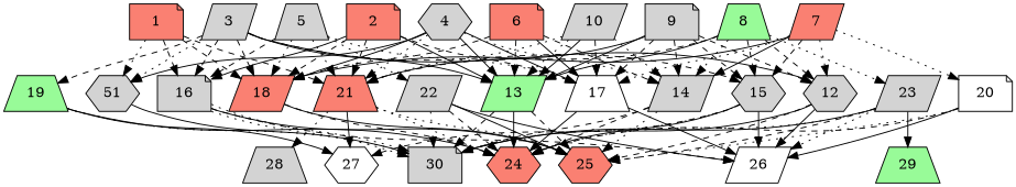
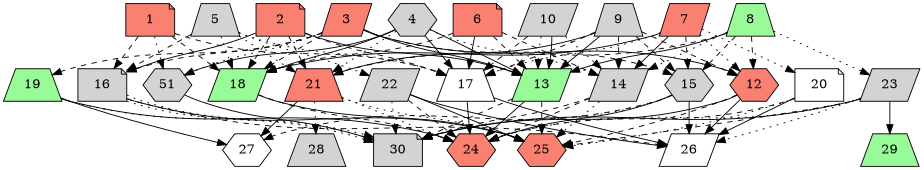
  digraph {
    node [alpha=0.19 fillcolor=lightgrey shape=parallelogram style=filled]
    edge [style=dashed]
    1 [alpha=0.15 expect_size=7080960 fillcolor=salmon shape=note]
    n2 [expect_size=8161280 label=51 shape=hexagon]
    16 [alpha=0.07 expect_size=44012544 shape=note]
    17 [alpha=0.04 expect_size=15884288 fillcolor=white shape=trapezium]
-   18 [alpha=0.10 expect_size=16496640 fillcolor=salmon]
+   18 [alpha=0.10 expect_size=16496640 fillcolor=palegreen]
    30 [alpha=0.12 expect_size=10684416 shape=note]
    25 [expect_size=8358912 fillcolor=salmon shape=hexagon]
    26 [alpha=0.01 expect_size=48899072 fillcolor=white]
    24 [alpha=0.10 expect_size=28706816 fillcolor=salmon shape=hexagon]
    2 [alpha=0.16 expect_size=18526208 fillcolor=salmon shape=note]
    13 [alpha=0.06 expect_size=34941952 fillcolor=palegreen]
    21 [alpha=0.14 expect_size=33107968 fillcolor=salmon shape=trapezium]
    27 [alpha=0.04 expect_size=18918400 fillcolor=white shape=hexagon]
    28 [alpha=0.14 expect_size=27785216 shape=trapezium]
-   3 [alpha=0.17 expect_size=8574976]
-   12 [alpha=0.13 expect_size=44297216 shape=hexagon]
+   3 [alpha=0.17 expect_size=8574976 fillcolor=salmon]
+   12 [alpha=0.13 expect_size=44297216 fillcolor=salmon shape=hexagon]
    15 [alpha=0.17 expect_size=26702848 shape=hexagon]
    19 [alpha=0.03 expect_size=10583040 fillcolor=palegreen shape=trapezium]
    4 [expect_size=49562624 shape=hexagon]
    14 [alpha=0.11 expect_size=28597248]
    5 [alpha=0.07 expect_size=47747072 shape=trapezium]
    22 [alpha=0.05 expect_size=31779840]
    6 [alpha=0.08 expect_size=34503680 fillcolor=salmon shape=note]
    7 [alpha=0.00 expect_size=7302144 fillcolor=salmon]
    20 [alpha=0.08 expect_size=48430080 fillcolor=white shape=note]
    8 [alpha=0.17 expect_size=21042176 fillcolor=palegreen shape=trapezium]
    23 [alpha=0.18 expect_size=15278080]
    29 [alpha=0.15 expect_size=50289664 fillcolor=palegreen shape=trapezium]
-   9 [alpha=0.16 expect_size=31621120 shape=note]
+   9 [alpha=0.16 expect_size=31621120 shape=trapezium]
    10 [alpha=0.14 expect_size=45572096]
    1 -> n2 [style=dotted]
    1 -> 16
-   1 -> 21
+   1 -> 17
    1 -> 18
    n2 -> 30 [style=solid]
    16 -> 30 [style=dotted]
    16 -> 30 [style=dotted]
    16 -> 25 [style=solid]
    16 -> 26
    17 -> 26 [style=solid]
    17 -> 24 [style=solid]
    18 -> 25 [style=solid]
    18 -> 24
    2 -> 16 [style=solid]
    2 -> 17
    2 -> 18
    2 -> 13 [style=solid]
    2 -> 21
    13 -> 30
    13 -> 25
    13 -> 24 [style=solid]
    21 -> 25 [style=dotted]
    21 -> 24 [style=dotted]
    21 -> 27 [style=solid]
    21 -> 28 [style=dotted]
    3 -> n2 [style=dotted]
    3 -> 16
    3 -> 18
    3 -> 13 [style=solid]
    3 -> 12 [style=solid]
    3 -> 15
    3 -> 19
    12 -> 30 [style=solid]
    12 -> 25
    12 -> 26 [style=solid]
    15 -> 30 [style=dotted]
    15 -> 26 [style=solid]
    15 -> 24 [style=solid]
    15 -> 27
    19 -> 30 [style=dotted]
    19 -> 24 [style=solid]
    19 -> 27 [style=solid]
    4 -> n2 [style=solid]
    4 -> 17 [style=solid]
    4 -> 18 [style=solid]
    4 -> 13 [style=solid]
    4 -> 21 [style=dotted]
    4 -> 14 [style=dotted]
    14 -> 30
    14 -> 25 [style=dotted]
    14 -> 24
    5 -> 16
    5 -> 17 [style=dotted]
    5 -> 18 [style=dotted]
    5 -> 21 [style=dotted]
    5 -> 22 [style=dotted]
    22 -> 30 [style=dotted]
    22 -> 25 [style=solid]
    22 -> 26 [style=solid]
    22 -> 24
    6 -> 17 [style=solid]
    6 -> 18
    6 -> 13
    6 -> 14
    7 -> 17 [style=dotted]
    7 -> 18 [style=solid]
    7 -> 12 [style=dotted]
    7 -> 15
    7 -> 14 [style=solid]
    7 -> 20 [style=dotted]
    20 -> 25 [style=dotted]
    20 -> 26 [style=solid]
    20 -> 24
    8 -> 13 [style=solid]
    8 -> 21
    8 -> 12
    8 -> 15
    8 -> 14 [style=dotted]
    8 -> 23 [style=dotted]
    23 -> 30 [style=solid]
    23 -> 25
    23 -> 26 [style=dotted]
    23 -> 24 [style=dotted]
    23 -> 29 [style=solid]
    9 -> 17
    9 -> 13 [style=solid]
    9 -> 21 [style=solid]
    9 -> 12
    9 -> 15
    9 -> 14
    10 -> 17
    10 -> 13 [style=dotted]
    10 -> 13 [style=solid]
-   10 -> 21 [style=dotted]
    10 -> 14 [style=dotted]
  }
